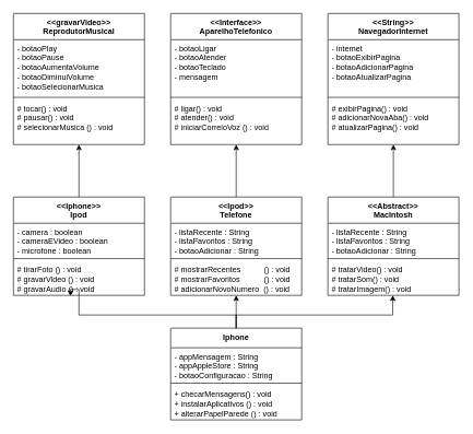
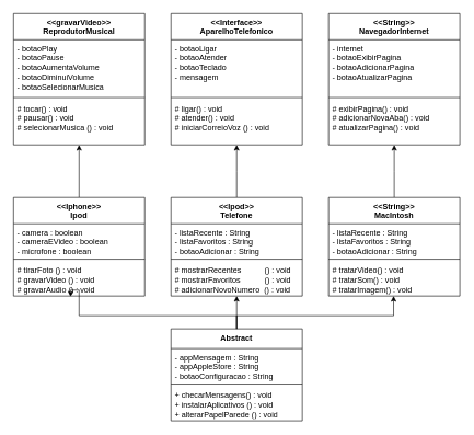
  <mxCell id="0" />
  <mxCell id="1" parent="0" />
  <mxCell id="2" value="&lt;div&gt;&amp;lt;&amp;lt;gravarVideo&amp;gt;&amp;gt;&lt;/div&gt;ReprodutorMusical" style="swimlane;fontStyle=1;align=center;verticalAlign=top;childLayout=stackLayout;horizontal=1;startSize=40;horizontalStack=0;resizeParent=1;resizeParentMax=0;resizeLast=0;collapsible=1;marginBottom=0;whiteSpace=wrap;html=1;" vertex="1" parent="1"><mxGeometry x="20" y="20" width="200" height="200" as="geometry"><mxRectangle x="330" y="60" width="140" height="30" as="alternateBounds" /></mxGeometry></mxCell>
  <mxCell id="3" value="- botaoPlay&amp;nbsp;&lt;div&gt;- botaoPause&lt;/div&gt;&lt;div&gt;- botaoAumentaVolume&lt;/div&gt;&lt;div&gt;- botaoDiminuiVolume&lt;/div&gt;&lt;div&gt;- botaoSelecionarMusica&lt;/div&gt;&lt;div&gt;&lt;br&gt;&lt;/div&gt;" style="text;strokeColor=none;fillColor=none;align=left;verticalAlign=top;spacingLeft=4;spacingRight=4;overflow=hidden;rotatable=0;points=[[0,0.5],[1,0.5]];portConstraint=eastwest;whiteSpace=wrap;html=1;" vertex="1" parent="2"><mxGeometry y="40" width="200" height="84" as="geometry" /></mxCell>
  <mxCell id="4" value="" style="line;strokeWidth=1;fillColor=none;align=left;verticalAlign=middle;spacingTop=-1;spacingLeft=3;spacingRight=3;rotatable=0;labelPosition=right;points=[];portConstraint=eastwest;strokeColor=inherit;" vertex="1" parent="2"><mxGeometry y="124" width="200" height="8" as="geometry" /></mxCell>
  <mxCell id="5" value="# tocar() : void&lt;span style=&quot;white-space: pre;&quot;&gt;&#09;&lt;/span&gt;&lt;span style=&quot;white-space: pre;&quot;&gt;&#09;&lt;/span&gt;&lt;span style=&quot;white-space: pre;&quot;&gt;&#09;&lt;/span&gt;&lt;div&gt;# pausar() : void&lt;/div&gt;&lt;div&gt;# selecionarMusica () : void&lt;/div&gt;" style="text;strokeColor=none;fillColor=none;align=left;verticalAlign=top;spacingLeft=4;spacingRight=4;overflow=hidden;rotatable=0;points=[[0,0.5],[1,0.5]];portConstraint=eastwest;whiteSpace=wrap;html=1;" vertex="1" parent="2"><mxGeometry y="132" width="200" height="68" as="geometry" /></mxCell>
  <mxCell id="6" value="" style="edgeStyle=orthogonalEdgeStyle;rounded=0;orthogonalLoop=1;jettySize=auto;html=1;exitX=0.5;exitY=0;exitDx=0;exitDy=0;" edge="1" parent="1" source="20"><mxGeometry relative="1" as="geometry"><mxPoint x="360" y="220" as="targetPoint" /></mxGeometry></mxCell>
  <mxCell id="7" value="&lt;div&gt;&amp;lt;&amp;lt;Interface&amp;gt;&amp;gt;&lt;/div&gt;&lt;div&gt;AparelhoTelefonico&lt;/div&gt;" style="swimlane;fontStyle=1;align=center;verticalAlign=top;childLayout=stackLayout;horizontal=1;startSize=40;horizontalStack=0;resizeParent=1;resizeParentMax=0;resizeLast=0;collapsible=1;marginBottom=0;whiteSpace=wrap;html=1;" vertex="1" parent="1"><mxGeometry x="260" y="20" width="200" height="200" as="geometry"><mxRectangle x="330" y="60" width="140" height="30" as="alternateBounds" /></mxGeometry></mxCell>
  <mxCell id="8" value="&lt;div&gt;- botaoLigar&lt;/div&gt;&lt;div&gt;- botaoAtender&lt;/div&gt;&lt;div&gt;- botaoTeclado&lt;/div&gt;&lt;div&gt;- mensagem&lt;/div&gt;" style="text;strokeColor=none;fillColor=none;align=left;verticalAlign=top;spacingLeft=4;spacingRight=4;overflow=hidden;rotatable=0;points=[[0,0.5],[1,0.5]];portConstraint=eastwest;whiteSpace=wrap;html=1;" vertex="1" parent="7"><mxGeometry y="40" width="200" height="84" as="geometry" /></mxCell>
  <mxCell id="9" value="" style="line;strokeWidth=1;fillColor=none;align=left;verticalAlign=middle;spacingTop=-1;spacingLeft=3;spacingRight=3;rotatable=0;labelPosition=right;points=[];portConstraint=eastwest;strokeColor=inherit;" vertex="1" parent="7"><mxGeometry y="124" width="200" height="8" as="geometry" /></mxCell>
  <mxCell id="10" value="# ligar() : void&lt;div&gt;# atender() :&amp;nbsp;&lt;span style=&quot;background-color: initial;&quot;&gt;void&lt;/span&gt;&lt;/div&gt;&lt;div&gt;# iniciarCorreioVoz () : void&lt;/div&gt;" style="text;strokeColor=none;fillColor=none;align=left;verticalAlign=top;spacingLeft=4;spacingRight=4;overflow=hidden;rotatable=0;points=[[0,0.5],[1,0.5]];portConstraint=eastwest;whiteSpace=wrap;html=1;" vertex="1" parent="7"><mxGeometry y="132" width="200" height="68" as="geometry" /></mxCell>
  <mxCell id="11" value="&lt;div&gt;&amp;lt;&amp;lt;String&amp;gt;&amp;gt;&lt;/div&gt;&lt;div&gt;NavegadorInternet&lt;/div&gt;" style="swimlane;fontStyle=1;align=center;verticalAlign=top;childLayout=stackLayout;horizontal=1;startSize=40;horizontalStack=0;resizeParent=1;resizeParentMax=0;resizeLast=0;collapsible=1;marginBottom=0;whiteSpace=wrap;html=1;" vertex="1" parent="1"><mxGeometry x="500" y="20" width="200" height="200" as="geometry"><mxRectangle x="330" y="60" width="140" height="30" as="alternateBounds" /></mxGeometry></mxCell>
  <mxCell id="12" value="&lt;div&gt;- internet&lt;/div&gt;&lt;div&gt;- botaoExibirPagina&lt;/div&gt;&lt;div&gt;- botaoAdicionarPagina&lt;/div&gt;&lt;div&gt;- botaoAtualizarPagina&lt;/div&gt;" style="text;strokeColor=none;fillColor=none;align=left;verticalAlign=top;spacingLeft=4;spacingRight=4;overflow=hidden;rotatable=0;points=[[0,0.5],[1,0.5]];portConstraint=eastwest;whiteSpace=wrap;html=1;" vertex="1" parent="11"><mxGeometry y="40" width="200" height="84" as="geometry" /></mxCell>
  <mxCell id="13" value="" style="line;strokeWidth=1;fillColor=none;align=left;verticalAlign=middle;spacingTop=-1;spacingLeft=3;spacingRight=3;rotatable=0;labelPosition=right;points=[];portConstraint=eastwest;strokeColor=inherit;" vertex="1" parent="11"><mxGeometry y="124" width="200" height="8" as="geometry" /></mxCell>
  <mxCell id="14" value="# exibirPagina() : void&lt;div&gt;# adicionarNovaAba() :&amp;nbsp;&lt;span style=&quot;background-color: initial;&quot;&gt;void&lt;/span&gt;&lt;/div&gt;&lt;div&gt;# atualizarPagina() :&amp;nbsp;&lt;span style=&quot;background-color: initial;&quot;&gt;void&lt;/span&gt;&lt;/div&gt;" style="text;strokeColor=none;fillColor=none;align=left;verticalAlign=top;spacingLeft=4;spacingRight=4;overflow=hidden;rotatable=0;points=[[0,0.5],[1,0.5]];portConstraint=eastwest;whiteSpace=wrap;html=1;" vertex="1" parent="11"><mxGeometry y="132" width="200" height="68" as="geometry" /></mxCell>
  <mxCell id="15" value="" style="edgeStyle=orthogonalEdgeStyle;rounded=0;orthogonalLoop=1;jettySize=auto;html=1;" edge="1" parent="1" source="16" target="5"><mxGeometry relative="1" as="geometry"><Array as="points"><mxPoint x="120" y="220" /><mxPoint x="120" y="220" /></Array></mxGeometry></mxCell>
  <mxCell id="16" value="&lt;div&gt;&amp;lt;&amp;lt;Iphone&amp;gt;&amp;gt;&lt;/div&gt;&lt;div&gt;Ipod&lt;/div&gt;" style="swimlane;fontStyle=1;align=center;verticalAlign=top;childLayout=stackLayout;horizontal=1;startSize=40;horizontalStack=0;resizeParent=1;resizeParentMax=0;resizeLast=0;collapsible=1;marginBottom=0;whiteSpace=wrap;html=1;" vertex="1" parent="1"><mxGeometry x="20" y="300" width="200" height="150" as="geometry"><mxRectangle x="330" y="60" width="140" height="30" as="alternateBounds" /></mxGeometry></mxCell>
  <mxCell id="17" value="&lt;div&gt;- camera : boolean&lt;/div&gt;&lt;div&gt;- cameraEVideo : boolean&lt;/div&gt;&lt;div&gt;- microfone : boolean&lt;/div&gt;" style="text;strokeColor=none;fillColor=none;align=left;verticalAlign=top;spacingLeft=4;spacingRight=4;overflow=hidden;rotatable=0;points=[[0,0.5],[1,0.5]];portConstraint=eastwest;whiteSpace=wrap;html=1;" vertex="1" parent="16"><mxGeometry y="40" width="200" height="50" as="geometry" /></mxCell>
  <mxCell id="18" value="" style="line;strokeWidth=1;fillColor=none;align=left;verticalAlign=middle;spacingTop=-1;spacingLeft=3;spacingRight=3;rotatable=0;labelPosition=right;points=[];portConstraint=eastwest;strokeColor=inherit;" vertex="1" parent="16"><mxGeometry y="90" width="200" height="8" as="geometry" /></mxCell>
  <mxCell id="19" value="# tirarFoto () : void&lt;span style=&quot;white-space: pre;&quot;&gt;&#09;&lt;/span&gt;&lt;span style=&quot;white-space: pre;&quot;&gt;&#09;&lt;/span&gt;&lt;span style=&quot;white-space: pre;&quot;&gt;&#09;&lt;/span&gt;&lt;div&gt;# gravarVideo () : void&lt;/div&gt;&lt;div&gt;# gravarAudio () : void&lt;/div&gt;" style="text;strokeColor=none;fillColor=none;align=left;verticalAlign=top;spacingLeft=4;spacingRight=4;overflow=hidden;rotatable=0;points=[[0,0.5],[1,0.5]];portConstraint=eastwest;whiteSpace=wrap;html=1;" vertex="1" parent="16"><mxGeometry y="98" width="200" height="52" as="geometry" /></mxCell>
  <mxCell id="20" value="&lt;div&gt;&amp;lt;&amp;lt;Ipod&amp;gt;&amp;gt;&lt;/div&gt;&lt;div&gt;Telefone&lt;/div&gt;" style="swimlane;fontStyle=1;align=center;verticalAlign=top;childLayout=stackLayout;horizontal=1;startSize=40;horizontalStack=0;resizeParent=1;resizeParentMax=0;resizeLast=0;collapsible=1;marginBottom=0;whiteSpace=wrap;html=1;" vertex="1" parent="1"><mxGeometry x="260" y="300" width="200" height="150" as="geometry"><mxRectangle x="330" y="60" width="140" height="30" as="alternateBounds" /></mxGeometry></mxCell>
  <mxCell id="21" value="&lt;div&gt;- listaRecente : String&lt;/div&gt;&lt;div&gt;- listaFavoritos : String&lt;/div&gt;&lt;div&gt;- botaoAdicionar : String&lt;/div&gt;" style="text;strokeColor=none;fillColor=none;align=left;verticalAlign=top;spacingLeft=4;spacingRight=4;overflow=hidden;rotatable=0;points=[[0,0.5],[1,0.5]];portConstraint=eastwest;whiteSpace=wrap;html=1;" vertex="1" parent="20"><mxGeometry y="40" width="200" height="50" as="geometry" /></mxCell>
  <mxCell id="22" value="" style="line;strokeWidth=1;fillColor=none;align=left;verticalAlign=middle;spacingTop=-1;spacingLeft=3;spacingRight=3;rotatable=0;labelPosition=right;points=[];portConstraint=eastwest;strokeColor=inherit;" vertex="1" parent="20"><mxGeometry y="90" width="200" height="8" as="geometry" /></mxCell>
  <mxCell id="23" value="# mostrarRecentes&lt;span style=&quot;white-space: pre;&quot;&gt;&#09;&lt;span style=&quot;white-space: pre;&quot;&gt;&#09;&lt;/span&gt;&lt;/span&gt; () : void&lt;div&gt;# mostrarFavoritos &lt;span style=&quot;white-space: pre;&quot;&gt;&#09;&lt;/span&gt;&lt;span style=&quot;white-space: pre;&quot;&gt;&#09;&lt;/span&gt;&amp;nbsp;() : void&lt;/div&gt;&lt;div&gt;# adicionarNovoNumero&amp;nbsp; () : void&lt;/div&gt;" style="text;strokeColor=none;fillColor=none;align=left;verticalAlign=top;spacingLeft=4;spacingRight=4;overflow=hidden;rotatable=0;points=[[0,0.5],[1,0.5]];portConstraint=eastwest;whiteSpace=wrap;html=1;" vertex="1" parent="20"><mxGeometry y="98" width="200" height="52" as="geometry" /></mxCell>
  <mxCell id="24" value="" style="edgeStyle=orthogonalEdgeStyle;rounded=0;orthogonalLoop=1;jettySize=auto;html=1;exitX=0.5;exitY=0;exitDx=0;exitDy=0;" edge="1" parent="1" source="25"><mxGeometry relative="1" as="geometry"><mxPoint x="600" y="220" as="targetPoint" /></mxGeometry></mxCell>
- <mxCell id="25" value="&lt;div&gt;&amp;lt;&amp;lt;Abstract&amp;gt;&amp;gt;&lt;/div&gt;&lt;div&gt;MacIntosh&lt;/div&gt;" style="swimlane;fontStyle=1;align=center;verticalAlign=top;childLayout=stackLayout;horizontal=1;startSize=40;horizontalStack=0;resizeParent=1;resizeParentMax=0;resizeLast=0;collapsible=1;marginBottom=0;whiteSpace=wrap;html=1;" vertex="1" parent="1"><mxGeometry x="500" y="300" width="200" height="150" as="geometry"><mxRectangle x="330" y="60" width="140" height="30" as="alternateBounds" /></mxGeometry></mxCell>
+ <mxCell id="25" value="&lt;div&gt;&amp;lt;&amp;lt;String&amp;gt;&amp;gt;&lt;/div&gt;&lt;div&gt;MacIntosh&lt;/div&gt;" style="swimlane;fontStyle=1;align=center;verticalAlign=top;childLayout=stackLayout;horizontal=1;startSize=40;horizontalStack=0;resizeParent=1;resizeParentMax=0;resizeLast=0;collapsible=1;marginBottom=0;whiteSpace=wrap;html=1;" vertex="1" parent="1"><mxGeometry x="500" y="300" width="200" height="150" as="geometry"><mxRectangle x="330" y="60" width="140" height="30" as="alternateBounds" /></mxGeometry></mxCell>
  <mxCell id="26" value="&lt;div&gt;- listaRecente : String&lt;/div&gt;&lt;div&gt;- listaFavoritos : String&lt;/div&gt;&lt;div&gt;- botaoAdicionar : String&lt;/div&gt;" style="text;strokeColor=none;fillColor=none;align=left;verticalAlign=top;spacingLeft=4;spacingRight=4;overflow=hidden;rotatable=0;points=[[0,0.5],[1,0.5]];portConstraint=eastwest;whiteSpace=wrap;html=1;" vertex="1" parent="25"><mxGeometry y="40" width="200" height="50" as="geometry" /></mxCell>
  <mxCell id="27" value="" style="line;strokeWidth=1;fillColor=none;align=left;verticalAlign=middle;spacingTop=-1;spacingLeft=3;spacingRight=3;rotatable=0;labelPosition=right;points=[];portConstraint=eastwest;strokeColor=inherit;" vertex="1" parent="25"><mxGeometry y="90" width="200" height="8" as="geometry" /></mxCell>
  <mxCell id="28" value="# tratarVideo() : void&lt;div&gt;# tratarSom() : void&lt;/div&gt;&lt;div&gt;# tratarImagem() : void&lt;/div&gt;" style="text;strokeColor=none;fillColor=none;align=left;verticalAlign=top;spacingLeft=4;spacingRight=4;overflow=hidden;rotatable=0;points=[[0,0.5],[1,0.5]];portConstraint=eastwest;whiteSpace=wrap;html=1;" vertex="1" parent="25"><mxGeometry y="98" width="200" height="52" as="geometry" /></mxCell>
  <mxCell id="29" value="" style="edgeStyle=orthogonalEdgeStyle;rounded=0;orthogonalLoop=1;jettySize=auto;html=1;" edge="1" parent="1" source="30" target="23"><mxGeometry relative="1" as="geometry"><Array as="points"><mxPoint x="360" y="450" /><mxPoint x="360" y="450" /></Array></mxGeometry></mxCell>
- <mxCell id="30" value="&lt;div&gt;Iphone&lt;/div&gt;" style="swimlane;fontStyle=1;align=center;verticalAlign=top;childLayout=stackLayout;horizontal=1;startSize=30;horizontalStack=0;resizeParent=1;resizeParentMax=0;resizeLast=0;collapsible=1;marginBottom=0;whiteSpace=wrap;html=1;" vertex="1" parent="1"><mxGeometry x="260" y="500" width="200" height="140" as="geometry"><mxRectangle x="330" y="60" width="140" height="30" as="alternateBounds" /></mxGeometry></mxCell>
+ <mxCell id="30" value="&lt;div&gt;Abstract&lt;/div&gt;" style="swimlane;fontStyle=1;align=center;verticalAlign=top;childLayout=stackLayout;horizontal=1;startSize=30;horizontalStack=0;resizeParent=1;resizeParentMax=0;resizeLast=0;collapsible=1;marginBottom=0;whiteSpace=wrap;html=1;" vertex="1" parent="1"><mxGeometry x="260" y="500" width="200" height="140" as="geometry"><mxRectangle x="330" y="60" width="140" height="30" as="alternateBounds" /></mxGeometry></mxCell>
  <mxCell id="31" value="&lt;div&gt;- appMensagem : String&lt;/div&gt;&lt;div&gt;- appAppleStore : String&lt;/div&gt;&lt;div&gt;- botaoConfiguracao : String&lt;/div&gt;" style="text;strokeColor=none;fillColor=none;align=left;verticalAlign=top;spacingLeft=4;spacingRight=4;overflow=hidden;rotatable=0;points=[[0,0.5],[1,0.5]];portConstraint=eastwest;whiteSpace=wrap;html=1;" vertex="1" parent="30"><mxGeometry y="30" width="200" height="50" as="geometry" /></mxCell>
  <mxCell id="32" value="" style="line;strokeWidth=1;fillColor=none;align=left;verticalAlign=middle;spacingTop=-1;spacingLeft=3;spacingRight=3;rotatable=0;labelPosition=right;points=[];portConstraint=eastwest;strokeColor=inherit;" vertex="1" parent="30"><mxGeometry y="80" width="200" height="8" as="geometry" /></mxCell>
  <mxCell id="33" value="+ checarMensagens() : void&lt;div&gt;+ instalarAplicativos () : void&lt;/div&gt;&lt;div&gt;+ alterarPapelParede () : void&lt;/div&gt;" style="text;strokeColor=none;fillColor=none;align=left;verticalAlign=top;spacingLeft=4;spacingRight=4;overflow=hidden;rotatable=0;points=[[0,0.5],[1,0.5]];portConstraint=eastwest;whiteSpace=wrap;html=1;" vertex="1" parent="30"><mxGeometry y="88" width="200" height="52" as="geometry" /></mxCell>
  <mxCell id="34" style="edgeStyle=orthogonalEdgeStyle;rounded=0;orthogonalLoop=1;jettySize=auto;html=1;entryX=0.495;entryY=1;entryDx=0;entryDy=0;entryPerimeter=0;" edge="1" parent="1" source="30" target="28"><mxGeometry relative="1" as="geometry"><Array as="points"><mxPoint x="360" y="480" /><mxPoint x="599" y="480" /></Array></mxGeometry></mxCell>
  <mxCell id="35" style="edgeStyle=orthogonalEdgeStyle;rounded=0;orthogonalLoop=1;jettySize=auto;html=1;entryX=0.435;entryY=1.019;entryDx=0;entryDy=0;entryPerimeter=0;" edge="1" parent="1" source="30" target="19"><mxGeometry relative="1" as="geometry"><Array as="points"><mxPoint x="360" y="480" /><mxPoint x="120" y="480" /><mxPoint x="120" y="441" /><mxPoint x="107" y="441" /></Array></mxGeometry></mxCell>
